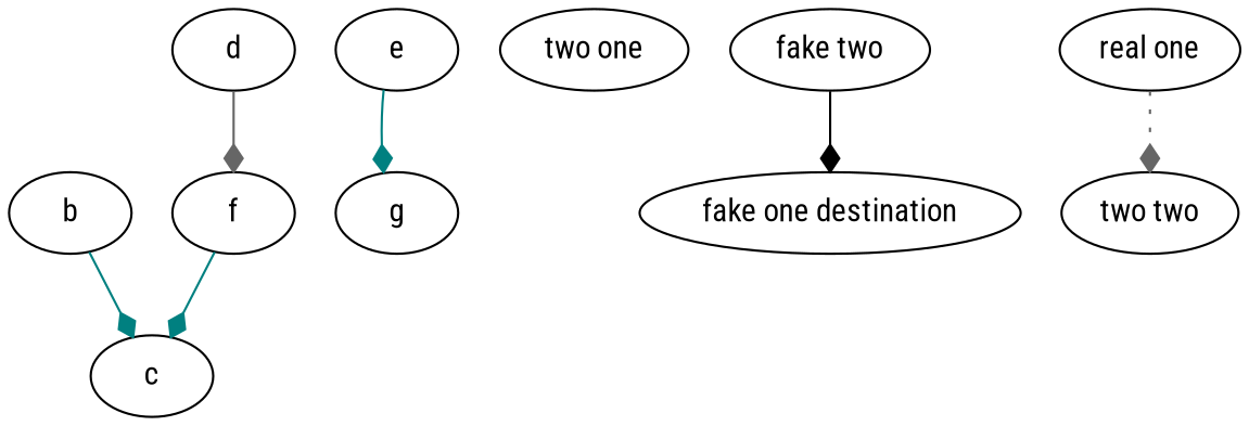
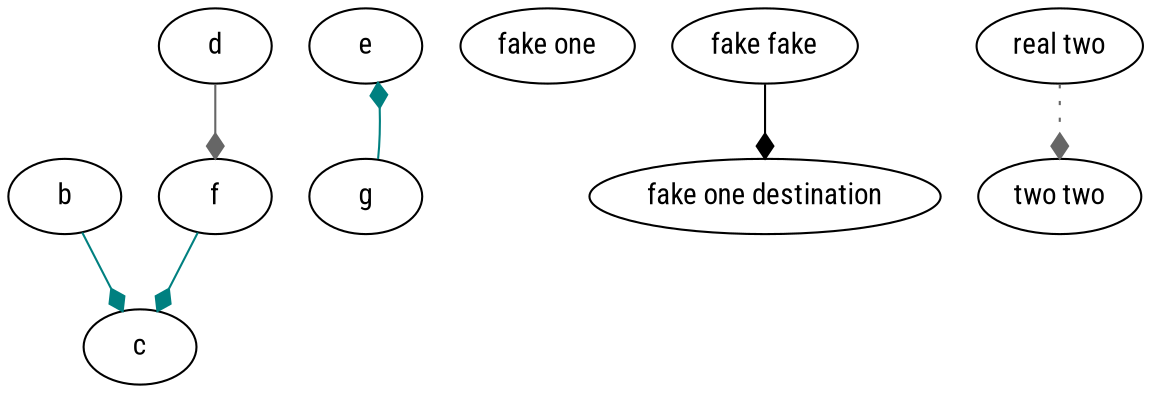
  digraph {
    fontname="Roboto Condensed"
    node [fontname="Roboto Condensed"]
    edge [arrowhead=diamond color=teal fontname="Roboto Condensed"]
    n1 [label=b]
    n2 [label=c]
    n3 [label=d]
    n4 [label=f]
    n5 [label=e]
    n6 [label=g]
-   n7 [label="two one"]
-   n8 [label="fake two"]
+   n7 [label="fake one"]
+   n8 [label="fake fake"]
    n9 [label="fake one destination"]
-   n10 [label="real one"]
+   n10 [label="real two"]
    n11 [label="two two"]
    n1 -> n2
    n3 -> n4 [color=gray40]
    n4 -> n2
-   n5 -> n6
+   n6 -> n5
    n8 -> n9 [color=black]
    n10 -> n11 [color=gray40 style=dotted]
  }
